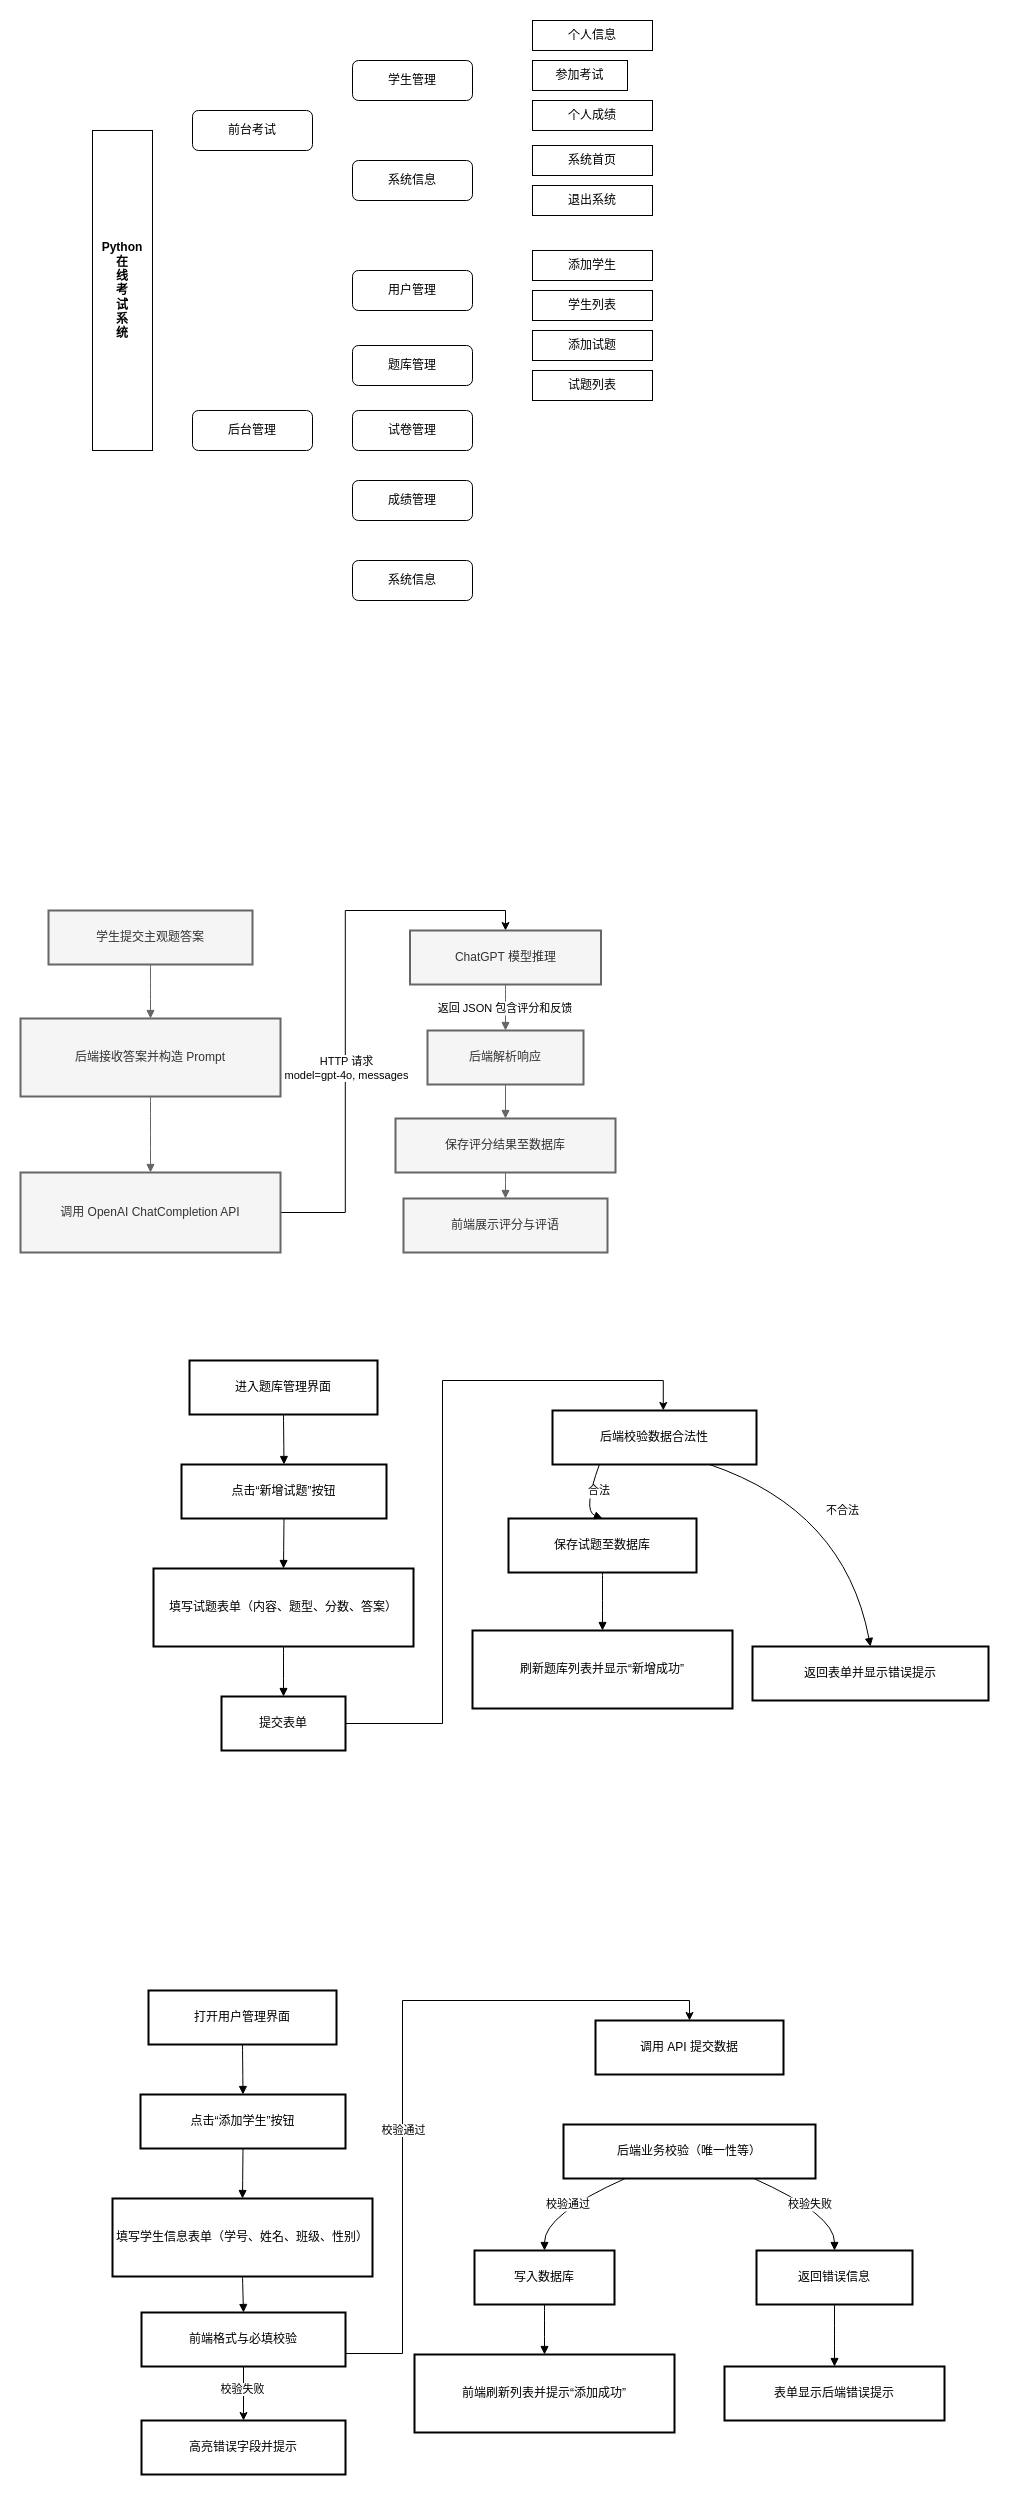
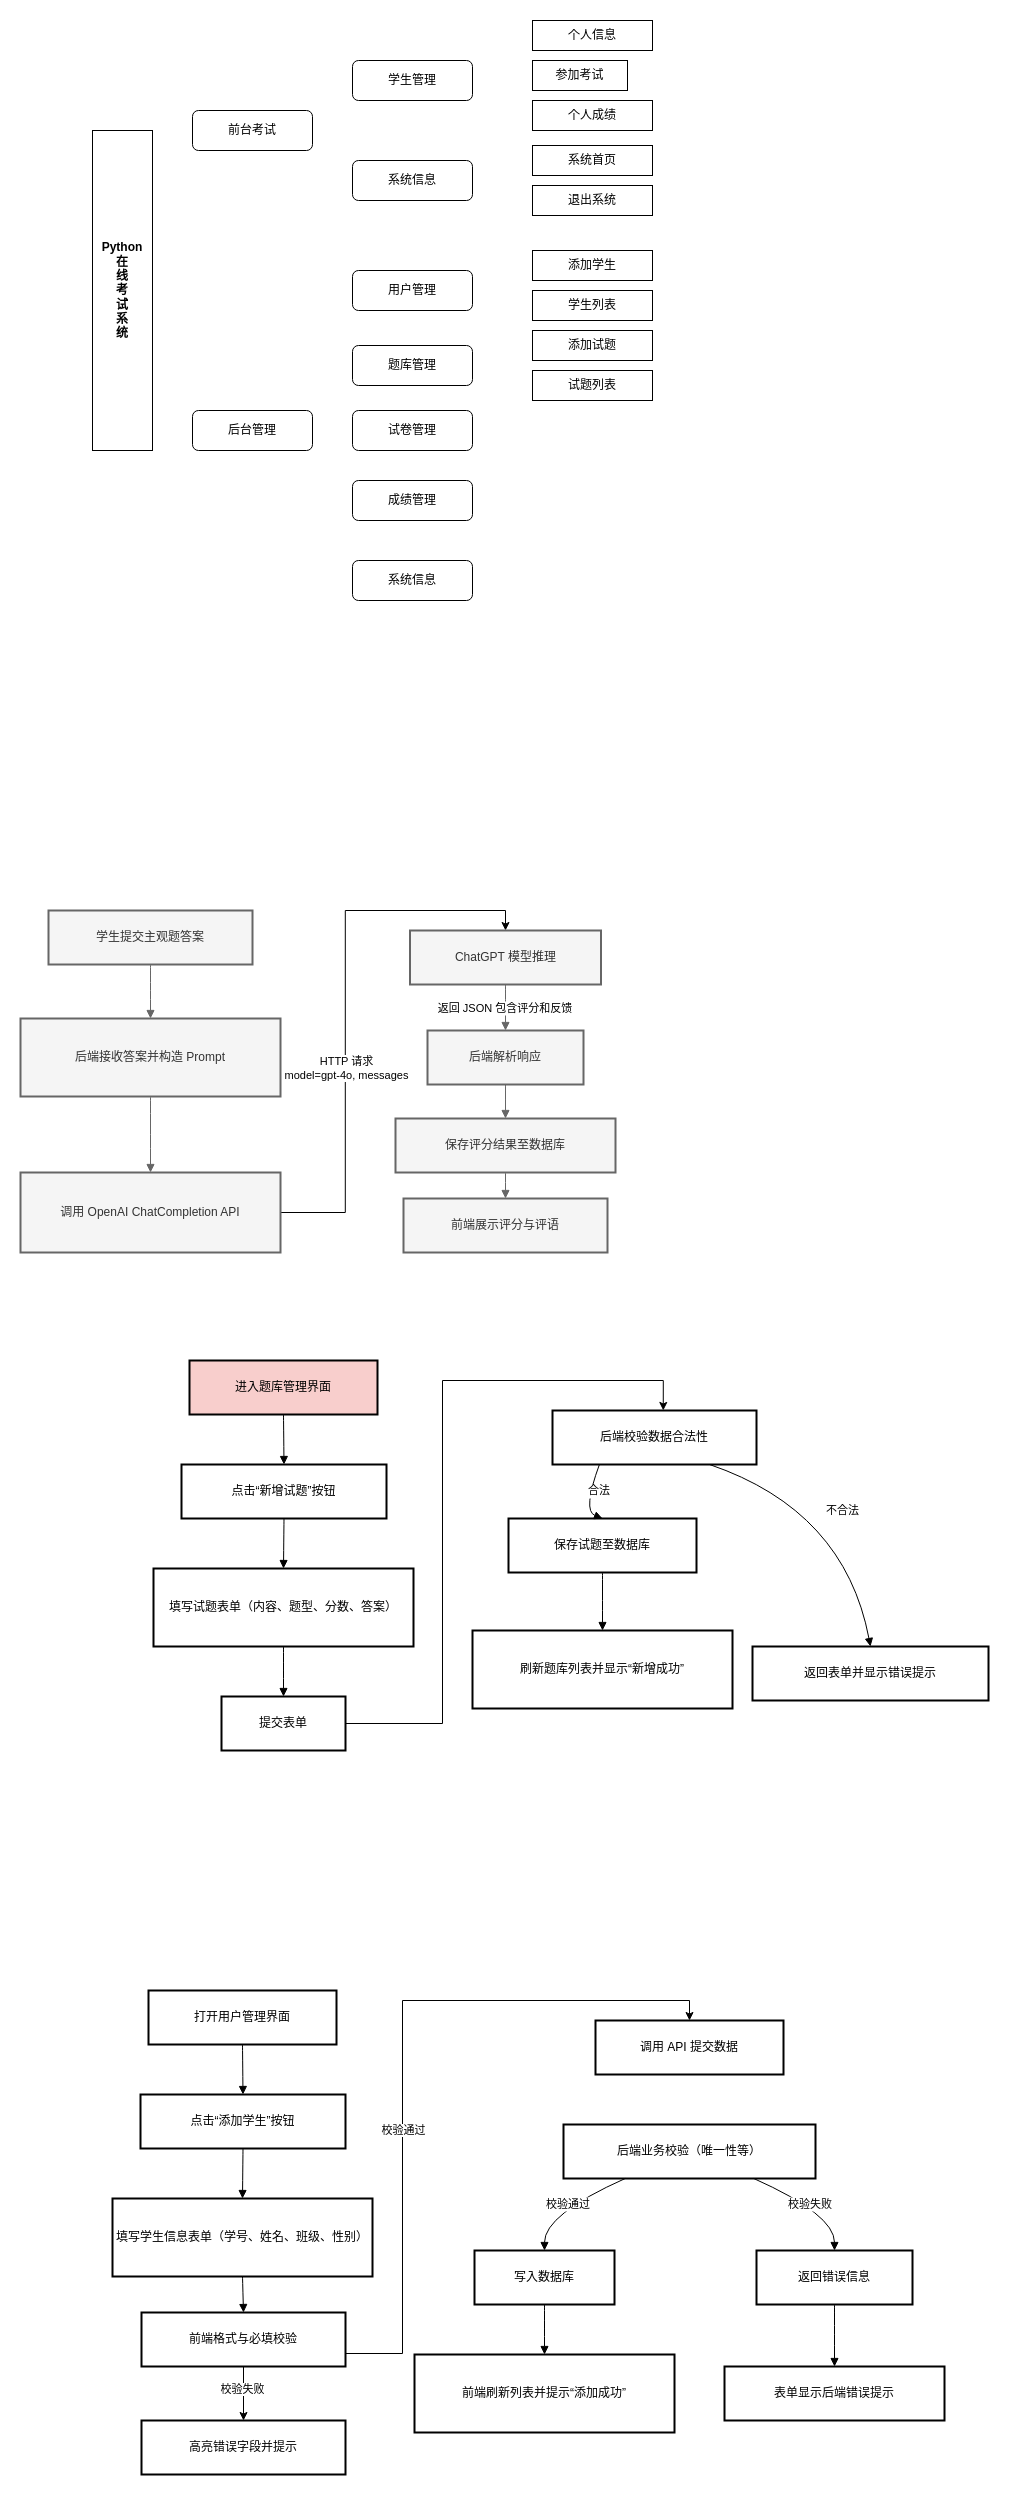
  <mxCell id="0" />
  <mxCell id="1" parent="0" />
  <mxCell id="2" value="&lt;div&gt;&lt;b&gt;Python&lt;/b&gt;&lt;/div&gt;&lt;b&gt;在&lt;/b&gt;&lt;div&gt;&lt;b&gt;线&lt;/b&gt;&lt;/div&gt;&lt;div&gt;&lt;b&gt;考&lt;/b&gt;&lt;/div&gt;&lt;div&gt;&lt;b&gt;试&lt;/b&gt;&lt;/div&gt;&lt;div&gt;&lt;b&gt;系&lt;/b&gt;&lt;/div&gt;&lt;div&gt;&lt;b&gt;统&lt;/b&gt;&lt;/div&gt;" style="rounded=0;whiteSpace=wrap;html=1;" parent="1" vertex="1"><mxGeometry x="92" y="130" width="60" height="320" as="geometry" /></mxCell>
  <mxCell id="3" value="前台考试" style="rounded=1;whiteSpace=wrap;html=1;" parent="1" vertex="1"><mxGeometry x="192" y="110" width="120" height="40" as="geometry" /></mxCell>
  <mxCell id="4" value="后台管理" style="rounded=1;whiteSpace=wrap;html=1;" parent="1" vertex="1"><mxGeometry x="192" y="410" width="120" height="40" as="geometry" /></mxCell>
  <mxCell id="5" value="学生管理" style="rounded=1;whiteSpace=wrap;html=1;" parent="1" vertex="1"><mxGeometry x="352" y="60" width="120" height="40" as="geometry" /></mxCell>
  <mxCell id="6" value="用户管理" style="rounded=1;whiteSpace=wrap;html=1;" parent="1" vertex="1"><mxGeometry x="352" y="270" width="120" height="40" as="geometry" /></mxCell>
  <mxCell id="7" value="题库管理" style="rounded=1;whiteSpace=wrap;html=1;" parent="1" vertex="1"><mxGeometry x="352" y="345" width="120" height="40" as="geometry" /></mxCell>
  <mxCell id="8" value="试卷管理" style="rounded=1;whiteSpace=wrap;html=1;" parent="1" vertex="1"><mxGeometry x="352" y="410" width="120" height="40" as="geometry" /></mxCell>
  <mxCell id="9" value="成绩管理" style="rounded=1;whiteSpace=wrap;html=1;" parent="1" vertex="1"><mxGeometry x="352" y="480" width="120" height="40" as="geometry" /></mxCell>
  <mxCell id="10" value="系统信息" style="rounded=1;whiteSpace=wrap;html=1;" parent="1" vertex="1"><mxGeometry x="352" y="560" width="120" height="40" as="geometry" /></mxCell>
  <mxCell id="11" value="系统信息" style="rounded=1;whiteSpace=wrap;html=1;" parent="1" vertex="1"><mxGeometry x="352" y="160" width="120" height="40" as="geometry" /></mxCell>
  <mxCell id="12" value="个人信息" style="rounded=0;whiteSpace=wrap;html=1;" parent="1" vertex="1"><mxGeometry x="532" y="20" width="120" height="30" as="geometry" /></mxCell>
  <mxCell id="13" value="参加考试" style="rounded=0;whiteSpace=wrap;html=1;" parent="1" vertex="1"><mxGeometry x="532" y="60" width="95" height="30" as="geometry" /></mxCell>
  <mxCell id="14" value="个人成绩" style="rounded=0;whiteSpace=wrap;html=1;" parent="1" vertex="1"><mxGeometry x="532" y="100" width="120" height="30" as="geometry" /></mxCell>
  <mxCell id="15" value="系统首页" style="rounded=0;whiteSpace=wrap;html=1;" parent="1" vertex="1"><mxGeometry x="532" y="145" width="120" height="30" as="geometry" /></mxCell>
  <mxCell id="16" value="退出系统" style="rounded=0;whiteSpace=wrap;html=1;" parent="1" vertex="1"><mxGeometry x="532" y="185" width="120" height="30" as="geometry" /></mxCell>
  <mxCell id="17" value="添加学生" style="rounded=0;whiteSpace=wrap;html=1;" parent="1" vertex="1"><mxGeometry x="532" y="250" width="120" height="30" as="geometry" /></mxCell>
  <mxCell id="18" value="学生列表" style="rounded=0;whiteSpace=wrap;html=1;" parent="1" vertex="1"><mxGeometry x="532" y="290" width="120" height="30" as="geometry" /></mxCell>
  <mxCell id="19" value="添加试题" style="rounded=0;whiteSpace=wrap;html=1;" parent="1" vertex="1"><mxGeometry x="532" y="330" width="120" height="30" as="geometry" /></mxCell>
  <mxCell id="20" value="试题列表" style="rounded=0;whiteSpace=wrap;html=1;" parent="1" vertex="1"><mxGeometry x="532" y="370" width="120" height="30" as="geometry" /></mxCell>
  <mxCell id="21" value="学生提交主观题答案" style="whiteSpace=wrap;strokeWidth=2;fillColor=#f5f5f5;fontColor=#333333;strokeColor=#666666;" vertex="1" parent="1"><mxGeometry x="48" y="910" width="204" height="54" as="geometry" /></mxCell>
  <mxCell id="22" value="后端接收答案并构造 Prompt" style="whiteSpace=wrap;strokeWidth=2;fillColor=#f5f5f5;fontColor=#333333;strokeColor=#666666;" vertex="1" parent="1"><mxGeometry x="20" y="1018" width="260" height="78" as="geometry" /></mxCell>
  <mxCell id="23" value="" style="edgeStyle=orthogonalEdgeStyle;rounded=0;orthogonalLoop=1;jettySize=auto;html=1;entryX=0.5;entryY=0;entryDx=0;entryDy=0;" edge="1" parent="1" source="25" target="26"><mxGeometry relative="1" as="geometry" /></mxCell>
  <mxCell id="24" value="HTTP 请求&lt;div&gt;model=gpt-4o, messages&lt;/div&gt;" style="edgeLabel;html=1;align=center;verticalAlign=middle;resizable=0;points=[];" vertex="1" connectable="0" parent="23"><mxGeometry x="-0.235" y="-1" relative="1" as="geometry"><mxPoint as="offset" /></mxGeometry></mxCell>
  <mxCell id="25" value="调用 OpenAI ChatCompletion API" style="whiteSpace=wrap;strokeWidth=2;fillColor=#f5f5f5;fontColor=#333333;strokeColor=#666666;" vertex="1" parent="1"><mxGeometry x="20" y="1172" width="260" height="80" as="geometry" /></mxCell>
  <mxCell id="26" value="ChatGPT 模型推理" style="whiteSpace=wrap;strokeWidth=2;fillColor=#f5f5f5;fontColor=#333333;strokeColor=#666666;" vertex="1" parent="1"><mxGeometry x="409.5" y="930" width="191" height="54" as="geometry" /></mxCell>
  <mxCell id="27" value="后端解析响应" style="whiteSpace=wrap;strokeWidth=2;fillColor=#f5f5f5;fontColor=#333333;strokeColor=#666666;" vertex="1" parent="1"><mxGeometry x="427" y="1030" width="156" height="54" as="geometry" /></mxCell>
  <mxCell id="28" value="保存评分结果至数据库" style="whiteSpace=wrap;strokeWidth=2;fillColor=#f5f5f5;fontColor=#333333;strokeColor=#666666;" vertex="1" parent="1"><mxGeometry x="395" y="1118" width="220" height="54" as="geometry" /></mxCell>
  <mxCell id="29" value="前端展示评分与评语" style="whiteSpace=wrap;strokeWidth=2;fillColor=#f5f5f5;fontColor=#333333;strokeColor=#666666;" vertex="1" parent="1"><mxGeometry x="403" y="1198" width="204" height="54" as="geometry" /></mxCell>
  <mxCell id="30" value="" style="curved=1;startArrow=none;endArrow=block;exitX=0.5;exitY=1;entryX=0.5;entryY=0;rounded=0;fillColor=#f5f5f5;strokeColor=#666666;" edge="1" parent="1" source="21" target="22"><mxGeometry relative="1" as="geometry"><Array as="points" /></mxGeometry></mxCell>
  <mxCell id="31" value="" style="curved=1;startArrow=none;endArrow=block;exitX=0.5;exitY=1;entryX=0.5;entryY=0;rounded=0;fillColor=#f5f5f5;strokeColor=#666666;" edge="1" parent="1" source="22" target="25"><mxGeometry relative="1" as="geometry"><Array as="points" /></mxGeometry></mxCell>
  <mxCell id="32" value="返回 JSON 包含评分和反馈" style="curved=1;startArrow=none;endArrow=block;exitX=0.5;exitY=1;entryX=0.5;entryY=0;rounded=0;fillColor=#f5f5f5;strokeColor=#666666;" edge="1" parent="1" source="26" target="27"><mxGeometry relative="1" as="geometry"><Array as="points" /></mxGeometry></mxCell>
  <mxCell id="33" value="" style="curved=1;startArrow=none;endArrow=block;exitX=0.5;exitY=1;entryX=0.5;entryY=0;rounded=0;fillColor=#f5f5f5;strokeColor=#666666;" edge="1" parent="1" source="27" target="28"><mxGeometry relative="1" as="geometry"><Array as="points" /></mxGeometry></mxCell>
  <mxCell id="34" value="" style="curved=1;startArrow=none;endArrow=block;exitX=0.5;exitY=1;entryX=0.5;entryY=0;rounded=0;fillColor=#f5f5f5;strokeColor=#666666;" edge="1" parent="1" source="28" target="29"><mxGeometry relative="1" as="geometry"><Array as="points" /></mxGeometry></mxCell>
- <mxCell id="35" value="进入题库管理界面" style="whiteSpace=wrap;strokeWidth=2;" vertex="1" parent="1"><mxGeometry x="189" y="1360" width="188" height="54" as="geometry" /></mxCell>
+ <mxCell id="35" value="进入题库管理界面" style="whiteSpace=wrap;strokeWidth=2;fillColor=#f8cecc;" vertex="1" parent="1"><mxGeometry x="189" y="1360" width="188" height="54" as="geometry" /></mxCell>
  <mxCell id="36" value="点击“新增试题”按钮" style="whiteSpace=wrap;strokeWidth=2;" vertex="1" parent="1"><mxGeometry x="181" y="1464" width="205" height="54" as="geometry" /></mxCell>
  <mxCell id="37" value="填写试题表单（内容、题型、分数、答案）" style="whiteSpace=wrap;strokeWidth=2;" vertex="1" parent="1"><mxGeometry x="153" y="1568" width="260" height="78" as="geometry" /></mxCell>
  <mxCell id="38" value="提交表单" style="whiteSpace=wrap;strokeWidth=2;" vertex="1" parent="1"><mxGeometry x="221" y="1696" width="124" height="54" as="geometry" /></mxCell>
  <mxCell id="39" value="后端校验数据合法性" style="whiteSpace=wrap;strokeWidth=2;" vertex="1" parent="1"><mxGeometry x="552" y="1410" width="204" height="54" as="geometry" /></mxCell>
  <mxCell id="40" value="保存试题至数据库" style="whiteSpace=wrap;strokeWidth=2;" vertex="1" parent="1"><mxGeometry x="508" y="1518" width="188" height="54" as="geometry" /></mxCell>
  <mxCell id="41" value="返回表单并显示错误提示" style="whiteSpace=wrap;strokeWidth=2;" vertex="1" parent="1"><mxGeometry x="752" y="1646" width="236" height="54" as="geometry" /></mxCell>
  <mxCell id="42" value="刷新题库列表并显示“新增成功”" style="whiteSpace=wrap;strokeWidth=2;" vertex="1" parent="1"><mxGeometry x="472" y="1630" width="260" height="78" as="geometry" /></mxCell>
  <mxCell id="43" value="" style="curved=1;startArrow=none;endArrow=block;exitX=0.5;exitY=1;entryX=0.5;entryY=0;rounded=0;" edge="1" parent="1" source="35" target="36"><mxGeometry relative="1" as="geometry"><Array as="points" /></mxGeometry></mxCell>
  <mxCell id="44" value="" style="curved=1;startArrow=none;endArrow=block;exitX=0.5;exitY=1;entryX=0.5;entryY=0;rounded=0;" edge="1" parent="1" source="36" target="37"><mxGeometry relative="1" as="geometry"><Array as="points" /></mxGeometry></mxCell>
  <mxCell id="45" value="" style="curved=1;startArrow=none;endArrow=block;exitX=0.5;exitY=1;entryX=0.5;entryY=0;rounded=0;" edge="1" parent="1" source="37" target="38"><mxGeometry relative="1" as="geometry"><Array as="points" /></mxGeometry></mxCell>
  <mxCell id="46" value="合法" style="curved=1;startArrow=none;endArrow=block;exitX=0.23;exitY=1;entryX=0.5;entryY=-0.01;rounded=0;" edge="1" parent="1" source="39" target="40"><mxGeometry x="-0.308" y="9" relative="1" as="geometry"><Array as="points"><mxPoint x="582" y="1510" /></Array><mxPoint as="offset" /></mxGeometry></mxCell>
  <mxCell id="47" value="不合法" style="curved=1;startArrow=none;endArrow=block;exitX=0.77;exitY=1;entryX=0.5;entryY=-0.01;rounded=0;" edge="1" parent="1" source="39" target="41"><mxGeometry relative="1" as="geometry"><Array as="points"><mxPoint x="844" y="1510" /></Array></mxGeometry></mxCell>
  <mxCell id="48" value="" style="curved=1;startArrow=none;endArrow=block;exitX=0.5;exitY=0.99;entryX=0.5;entryY=0;rounded=0;" edge="1" parent="1" source="40" target="42"><mxGeometry relative="1" as="geometry"><Array as="points" /></mxGeometry></mxCell>
  <mxCell id="49" style="edgeStyle=orthogonalEdgeStyle;rounded=0;orthogonalLoop=1;jettySize=auto;html=1;entryX=0.543;entryY=-0.001;entryDx=0;entryDy=0;entryPerimeter=0;" edge="1" parent="1" source="38" target="39"><mxGeometry relative="1" as="geometry"><Array as="points"><mxPoint x="442" y="1723" /><mxPoint x="442" y="1380" /><mxPoint x="663" y="1380" /></Array></mxGeometry></mxCell>
  <mxCell id="50" value="打开用户管理界面" style="whiteSpace=wrap;strokeWidth=2;" vertex="1" parent="1"><mxGeometry x="148" y="1990" width="188" height="54" as="geometry" /></mxCell>
  <mxCell id="51" value="点击“添加学生”按钮" style="whiteSpace=wrap;strokeWidth=2;" vertex="1" parent="1"><mxGeometry x="140" y="2094" width="205" height="54" as="geometry" /></mxCell>
  <mxCell id="52" value="填写学生信息表单（学号、姓名、班级、性别）" style="whiteSpace=wrap;strokeWidth=2;" vertex="1" parent="1"><mxGeometry x="112" y="2198" width="260" height="78" as="geometry" /></mxCell>
  <mxCell id="53" value="" style="edgeStyle=orthogonalEdgeStyle;rounded=0;orthogonalLoop=1;jettySize=auto;html=1;entryX=0.5;entryY=0;entryDx=0;entryDy=0;" edge="1" parent="1" source="57" target="61"><mxGeometry relative="1" as="geometry"><Array as="points"><mxPoint x="402" y="2353" /><mxPoint x="402" y="2000" /><mxPoint x="689" y="2000" /></Array></mxGeometry></mxCell>
  <mxCell id="54" value="校验通过" style="edgeLabel;html=1;align=center;verticalAlign=middle;resizable=0;points=[];" vertex="1" connectable="0" parent="53"><mxGeometry x="-0.219" relative="1" as="geometry"><mxPoint y="-1" as="offset" /></mxGeometry></mxCell>
  <mxCell id="55" value="" style="edgeStyle=orthogonalEdgeStyle;rounded=0;orthogonalLoop=1;jettySize=auto;html=1;" edge="1" parent="1" source="57" target="62"><mxGeometry relative="1" as="geometry" /></mxCell>
  <mxCell id="56" value="校验失败" style="edgeLabel;html=1;align=center;verticalAlign=middle;resizable=0;points=[];" vertex="1" connectable="0" parent="55"><mxGeometry x="-0.199" y="-2" relative="1" as="geometry"><mxPoint as="offset" /></mxGeometry></mxCell>
  <mxCell id="57" value="前端格式与必填校验" style="whiteSpace=wrap;strokeWidth=2;" vertex="1" parent="1"><mxGeometry x="141" y="2312" width="204" height="54" as="geometry" /></mxCell>
  <mxCell id="58" value="" style="curved=1;startArrow=none;endArrow=block;exitX=0.5;exitY=1;entryX=0.5;entryY=0;rounded=0;" edge="1" parent="1" source="50" target="51"><mxGeometry relative="1" as="geometry"><Array as="points" /></mxGeometry></mxCell>
  <mxCell id="59" value="" style="curved=1;startArrow=none;endArrow=block;exitX=0.5;exitY=1;entryX=0.5;entryY=0;rounded=0;" edge="1" parent="1" source="51" target="52"><mxGeometry relative="1" as="geometry"><Array as="points" /></mxGeometry></mxCell>
  <mxCell id="60" value="" style="curved=1;startArrow=none;endArrow=block;exitX=0.5;exitY=1;entryX=0.5;entryY=0;rounded=0;" edge="1" parent="1" source="52" target="57"><mxGeometry relative="1" as="geometry"><Array as="points" /></mxGeometry></mxCell>
  <mxCell id="61" value="调用 API 提交数据" style="whiteSpace=wrap;strokeWidth=2;" vertex="1" parent="1"><mxGeometry x="595" y="2020" width="188" height="54" as="geometry" /></mxCell>
  <mxCell id="62" value="高亮错误字段并提示" style="whiteSpace=wrap;strokeWidth=2;" vertex="1" parent="1"><mxGeometry x="141" y="2420" width="204" height="54" as="geometry" /></mxCell>
  <mxCell id="63" value="后端业务校验（唯一性等）" style="whiteSpace=wrap;strokeWidth=2;" vertex="1" parent="1"><mxGeometry x="563" y="2124" width="252" height="54" as="geometry" /></mxCell>
  <mxCell id="64" value="写入数据库" style="whiteSpace=wrap;strokeWidth=2;" vertex="1" parent="1"><mxGeometry x="474" y="2250" width="140" height="54" as="geometry" /></mxCell>
  <mxCell id="65" value="返回错误信息" style="whiteSpace=wrap;strokeWidth=2;" vertex="1" parent="1"><mxGeometry x="756" y="2250" width="156" height="54" as="geometry" /></mxCell>
  <mxCell id="66" value="前端刷新列表并提示“添加成功”" style="whiteSpace=wrap;strokeWidth=2;" vertex="1" parent="1"><mxGeometry x="414" y="2354" width="260" height="78" as="geometry" /></mxCell>
  <mxCell id="67" value="表单显示后端错误提示" style="whiteSpace=wrap;strokeWidth=2;" vertex="1" parent="1"><mxGeometry x="724" y="2366" width="220" height="54" as="geometry" /></mxCell>
  <mxCell id="68" value="校验通过" style="curved=1;startArrow=none;endArrow=block;exitX=0.25;exitY=0.99;entryX=0.5;entryY=0.01;rounded=0;" edge="1" parent="1" source="63" target="64"><mxGeometry relative="1" as="geometry"><Array as="points"><mxPoint x="544" y="2214" /></Array></mxGeometry></mxCell>
  <mxCell id="69" value="校验失败" style="curved=1;startArrow=none;endArrow=block;exitX=0.75;exitY=0.99;entryX=0.5;entryY=0.01;rounded=0;" edge="1" parent="1" source="63" target="65"><mxGeometry relative="1" as="geometry"><Array as="points"><mxPoint x="834" y="2214" /></Array></mxGeometry></mxCell>
  <mxCell id="70" value="" style="curved=1;startArrow=none;endArrow=block;exitX=0.5;exitY=1.01;entryX=0.5;entryY=0;rounded=0;" edge="1" parent="1" source="64" target="66"><mxGeometry relative="1" as="geometry"><Array as="points" /></mxGeometry></mxCell>
  <mxCell id="71" value="" style="curved=1;startArrow=none;endArrow=block;exitX=0.5;exitY=1.01;entryX=0.5;entryY=0.01;rounded=0;" edge="1" parent="1" source="65" target="67"><mxGeometry relative="1" as="geometry"><Array as="points" /></mxGeometry></mxCell>
